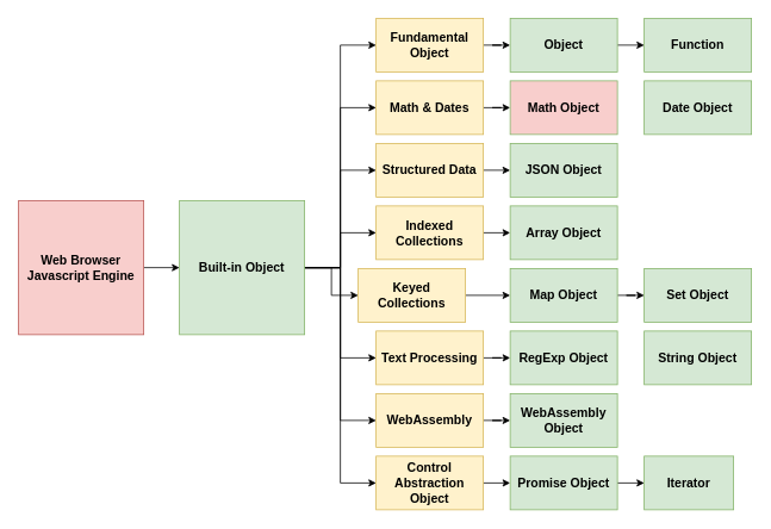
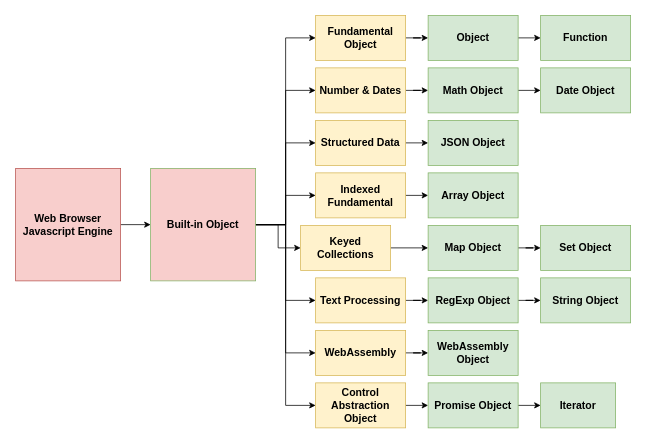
  <mxCell id="0" />
  <mxCell id="1" parent="0" />
  <mxCell id="2" style="edgeStyle=orthogonalEdgeStyle;rounded=0;orthogonalLoop=1;jettySize=auto;html=1;exitX=1;exitY=0.5;exitDx=0;exitDy=0;fontSize=14;" edge="1" parent="1" source="10" target="26"><mxGeometry relative="1" as="geometry" /></mxCell>
  <mxCell id="3" style="edgeStyle=orthogonalEdgeStyle;rounded=0;orthogonalLoop=1;jettySize=auto;html=1;exitX=1;exitY=0.5;exitDx=0;exitDy=0;fontSize=14;" edge="1" parent="1" source="10" target="18"><mxGeometry relative="1" as="geometry" /></mxCell>
  <mxCell id="4" style="edgeStyle=orthogonalEdgeStyle;rounded=0;orthogonalLoop=1;jettySize=auto;html=1;exitX=1;exitY=0.5;exitDx=0;exitDy=0;fontSize=14;" edge="1" parent="1" source="10" target="16"><mxGeometry relative="1" as="geometry" /></mxCell>
  <mxCell id="5" style="edgeStyle=orthogonalEdgeStyle;rounded=0;orthogonalLoop=1;jettySize=auto;html=1;exitX=1;exitY=0.5;exitDx=0;exitDy=0;entryX=0;entryY=0.5;entryDx=0;entryDy=0;fontSize=14;" edge="1" parent="1" source="10" target="24"><mxGeometry relative="1" as="geometry" /></mxCell>
  <mxCell id="6" style="edgeStyle=orthogonalEdgeStyle;rounded=0;orthogonalLoop=1;jettySize=auto;html=1;exitX=1;exitY=0.5;exitDx=0;exitDy=0;entryX=0;entryY=0.5;entryDx=0;entryDy=0;fontSize=14;" edge="1" parent="1" source="10" target="28"><mxGeometry relative="1" as="geometry" /></mxCell>
  <mxCell id="7" style="edgeStyle=orthogonalEdgeStyle;rounded=0;orthogonalLoop=1;jettySize=auto;html=1;exitX=1;exitY=0.5;exitDx=0;exitDy=0;entryX=0;entryY=0.5;entryDx=0;entryDy=0;fontSize=14;" edge="1" parent="1" source="10" target="20"><mxGeometry relative="1" as="geometry" /></mxCell>
  <mxCell id="8" style="edgeStyle=orthogonalEdgeStyle;rounded=0;orthogonalLoop=1;jettySize=auto;html=1;exitX=1;exitY=0.5;exitDx=0;exitDy=0;entryX=0;entryY=0.5;entryDx=0;entryDy=0;fontSize=14;" edge="1" parent="1" source="10" target="12"><mxGeometry relative="1" as="geometry" /></mxCell>
  <mxCell id="9" style="edgeStyle=orthogonalEdgeStyle;rounded=0;orthogonalLoop=1;jettySize=auto;html=1;exitX=1;exitY=0.5;exitDx=0;exitDy=0;entryX=0;entryY=0.5;entryDx=0;entryDy=0;fontSize=14;" edge="1" parent="1" source="10" target="14"><mxGeometry relative="1" as="geometry" /></mxCell>
- <mxCell id="10" value="Built-in Object" style="rounded=0;whiteSpace=wrap;html=1;fontSize=14;fontStyle=1;fillColor=#d5e8d4;strokeColor=#82b366;" vertex="1" parent="1"><mxGeometry x="200" y="224" width="140" height="150" as="geometry" /></mxCell>
+ <mxCell id="10" value="Built-in Object" style="rounded=0;whiteSpace=wrap;html=1;fontSize=14;fontStyle=1;fillColor=#f8cecc;strokeColor=#82b366;" vertex="1" parent="1"><mxGeometry x="200" y="224" width="140" height="150" as="geometry" /></mxCell>
  <mxCell id="11" style="edgeStyle=orthogonalEdgeStyle;rounded=0;orthogonalLoop=1;jettySize=auto;html=1;exitX=1;exitY=0.5;exitDx=0;exitDy=0;fontSize=14;" edge="1" parent="1" source="12" target="45"><mxGeometry relative="1" as="geometry" /></mxCell>
  <mxCell id="12" value="Fundamental Object" style="rounded=0;whiteSpace=wrap;html=1;fontSize=14;fontStyle=1;fillColor=#fff2cc;strokeColor=#d6b656;" vertex="1" parent="1"><mxGeometry x="420" y="20" width="120" height="60" as="geometry" /></mxCell>
  <mxCell id="13" style="edgeStyle=orthogonalEdgeStyle;rounded=0;orthogonalLoop=1;jettySize=auto;html=1;exitX=1;exitY=0.5;exitDx=0;exitDy=0;fontSize=14;" edge="1" parent="1" source="14" target="41"><mxGeometry relative="1" as="geometry" /></mxCell>
- <mxCell id="14" value="Math &amp;amp; Dates" style="rounded=0;whiteSpace=wrap;html=1;fontSize=14;fontStyle=1;fillColor=#fff2cc;strokeColor=#d6b656;" vertex="1" parent="1"><mxGeometry x="420" y="90" width="120" height="60" as="geometry" /></mxCell>
+ <mxCell id="14" value="Number &amp;amp; Dates" style="rounded=0;whiteSpace=wrap;html=1;fontSize=14;fontStyle=1;fillColor=#fff2cc;strokeColor=#d6b656;" vertex="1" parent="1"><mxGeometry x="420" y="90" width="120" height="60" as="geometry" /></mxCell>
  <mxCell id="15" style="edgeStyle=orthogonalEdgeStyle;rounded=0;orthogonalLoop=1;jettySize=auto;html=1;exitX=1;exitY=0.5;exitDx=0;exitDy=0;fontSize=14;" edge="1" parent="1" source="16" target="34"><mxGeometry relative="1" as="geometry" /></mxCell>
  <mxCell id="16" value="Text Processing" style="rounded=0;whiteSpace=wrap;html=1;fontSize=14;fontStyle=1;fillColor=#fff2cc;strokeColor=#d6b656;" vertex="1" parent="1"><mxGeometry x="420" y="370" width="120" height="60" as="geometry" /></mxCell>
  <mxCell id="17" style="edgeStyle=orthogonalEdgeStyle;rounded=0;orthogonalLoop=1;jettySize=auto;html=1;exitX=1;exitY=0.5;exitDx=0;exitDy=0;entryX=0;entryY=0.5;entryDx=0;entryDy=0;fontSize=14;" edge="1" parent="1" source="18" target="39"><mxGeometry relative="1" as="geometry" /></mxCell>
- <mxCell id="18" value="Indexed Collections" style="rounded=0;whiteSpace=wrap;html=1;fontSize=14;fontStyle=1;fillColor=#fff2cc;strokeColor=#d6b656;" vertex="1" parent="1"><mxGeometry x="420" y="230" width="120" height="60" as="geometry" /></mxCell>
+ <mxCell id="18" value="Indexed Fundamental" style="rounded=0;whiteSpace=wrap;html=1;fontSize=14;fontStyle=1;fillColor=#fff2cc;strokeColor=#d6b656;" vertex="1" parent="1"><mxGeometry x="420" y="230" width="120" height="60" as="geometry" /></mxCell>
  <mxCell id="19" style="edgeStyle=orthogonalEdgeStyle;rounded=0;orthogonalLoop=1;jettySize=auto;html=1;exitX=1;exitY=0.5;exitDx=0;exitDy=0;entryX=0;entryY=0.5;entryDx=0;entryDy=0;fontSize=14;" edge="1" parent="1" source="20" target="22"><mxGeometry relative="1" as="geometry" /></mxCell>
  <mxCell id="20" value="Control Abstraction Object" style="rounded=0;whiteSpace=wrap;html=1;fontSize=14;fontStyle=1;fillColor=#fff2cc;strokeColor=#d6b656;" vertex="1" parent="1"><mxGeometry x="420" y="510" width="120" height="60" as="geometry" /></mxCell>
  <mxCell id="21" style="edgeStyle=orthogonalEdgeStyle;rounded=0;orthogonalLoop=1;jettySize=auto;html=1;exitX=1;exitY=0.5;exitDx=0;exitDy=0;entryX=0;entryY=0.5;entryDx=0;entryDy=0;fontSize=14;" edge="1" parent="1" source="22" target="31"><mxGeometry relative="1" as="geometry" /></mxCell>
  <mxCell id="22" value="Promise Object" style="rounded=0;whiteSpace=wrap;html=1;fontSize=14;fontStyle=1;fillColor=#d5e8d4;strokeColor=#82b366;" vertex="1" parent="1"><mxGeometry x="570" y="510" width="120" height="60" as="geometry" /></mxCell>
  <mxCell id="23" style="edgeStyle=orthogonalEdgeStyle;rounded=0;orthogonalLoop=1;jettySize=auto;html=1;exitX=1;exitY=0.5;exitDx=0;exitDy=0;entryX=0;entryY=0.5;entryDx=0;entryDy=0;fontSize=14;" edge="1" parent="1" source="24" target="42"><mxGeometry relative="1" as="geometry" /></mxCell>
  <mxCell id="24" value="Structured Data" style="rounded=0;whiteSpace=wrap;html=1;fontSize=14;fontStyle=1;fillColor=#fff2cc;strokeColor=#d6b656;" vertex="1" parent="1"><mxGeometry x="420" y="160" width="120" height="60" as="geometry" /></mxCell>
  <mxCell id="25" style="edgeStyle=orthogonalEdgeStyle;rounded=0;orthogonalLoop=1;jettySize=auto;html=1;exitX=1;exitY=0.5;exitDx=0;exitDy=0;entryX=0;entryY=0.5;entryDx=0;entryDy=0;fontSize=14;" edge="1" parent="1" source="26" target="37"><mxGeometry relative="1" as="geometry" /></mxCell>
  <mxCell id="26" value="Keyed Collections" style="rounded=0;whiteSpace=wrap;html=1;fontSize=14;fontStyle=1;fillColor=#fff2cc;strokeColor=#d6b656;" vertex="1" parent="1"><mxGeometry x="400" y="300" width="120" height="60" as="geometry" /></mxCell>
  <mxCell id="27" style="edgeStyle=orthogonalEdgeStyle;rounded=0;orthogonalLoop=1;jettySize=auto;html=1;exitX=1;exitY=0.5;exitDx=0;exitDy=0;fontSize=14;" edge="1" parent="1" source="28" target="32"><mxGeometry relative="1" as="geometry" /></mxCell>
  <mxCell id="28" value="WebAssembly" style="rounded=0;whiteSpace=wrap;html=1;fontSize=14;fontStyle=1;fillColor=#fff2cc;strokeColor=#d6b656;" vertex="1" parent="1"><mxGeometry x="420" y="440" width="120" height="60" as="geometry" /></mxCell>
  <mxCell id="29" style="edgeStyle=orthogonalEdgeStyle;rounded=0;orthogonalLoop=1;jettySize=auto;html=1;exitX=1;exitY=0.5;exitDx=0;exitDy=0;fontSize=14;" edge="1" parent="1" source="30" target="10"><mxGeometry relative="1" as="geometry" /></mxCell>
  <mxCell id="30" value="&lt;div&gt;Web Browser&lt;/div&gt;&lt;div&gt;Javascript Engine&lt;/div&gt;" style="rounded=0;whiteSpace=wrap;html=1;fontSize=14;fontStyle=1;fillColor=#f8cecc;strokeColor=#b85450;" vertex="1" parent="1"><mxGeometry x="20" y="224" width="140" height="150" as="geometry" /></mxCell>
  <mxCell id="31" value="Iterator" style="rounded=0;whiteSpace=wrap;html=1;fontSize=14;fontStyle=1;fillColor=#d5e8d4;strokeColor=#82b366;" vertex="1" parent="1"><mxGeometry x="720" y="510" width="100" height="60" as="geometry" /></mxCell>
  <mxCell id="32" value="WebAssembly Object" style="rounded=0;whiteSpace=wrap;html=1;fontSize=14;fontStyle=1;fillColor=#d5e8d4;strokeColor=#82b366;" vertex="1" parent="1"><mxGeometry x="570" y="440" width="120" height="60" as="geometry" /></mxCell>
+ <mxCell id="33" value="" style="edgeStyle=orthogonalEdgeStyle;rounded=0;orthogonalLoop=1;jettySize=auto;html=1;fontSize=14;" edge="1" parent="1" source="34" target="35"><mxGeometry relative="1" as="geometry" /></mxCell>
  <mxCell id="34" value="RegExp Object" style="rounded=0;whiteSpace=wrap;html=1;fontSize=14;fontStyle=1;fillColor=#d5e8d4;strokeColor=#82b366;" vertex="1" parent="1"><mxGeometry x="570" y="370" width="120" height="60" as="geometry" /></mxCell>
  <mxCell id="35" value="String Object" style="rounded=0;whiteSpace=wrap;html=1;fontSize=14;fontStyle=1;fillColor=#d5e8d4;strokeColor=#82b366;" vertex="1" parent="1"><mxGeometry x="720" y="370" width="120" height="60" as="geometry" /></mxCell>
  <mxCell id="36" style="edgeStyle=orthogonalEdgeStyle;rounded=0;orthogonalLoop=1;jettySize=auto;html=1;exitX=1;exitY=0.5;exitDx=0;exitDy=0;fontSize=14;" edge="1" parent="1" source="37" target="38"><mxGeometry relative="1" as="geometry" /></mxCell>
  <mxCell id="37" value="Map Object" style="rounded=0;whiteSpace=wrap;html=1;fontSize=14;fontStyle=1;fillColor=#d5e8d4;strokeColor=#82b366;" vertex="1" parent="1"><mxGeometry x="570" y="300" width="120" height="60" as="geometry" /></mxCell>
  <mxCell id="38" value="Set Object" style="rounded=0;whiteSpace=wrap;html=1;fontSize=14;fontStyle=1;fillColor=#d5e8d4;strokeColor=#82b366;" vertex="1" parent="1"><mxGeometry x="720" y="300" width="120" height="60" as="geometry" /></mxCell>
  <mxCell id="39" value="Array Object" style="rounded=0;whiteSpace=wrap;html=1;fontSize=14;fontStyle=1;fillColor=#d5e8d4;strokeColor=#82b366;" vertex="1" parent="1"><mxGeometry x="570" y="230" width="120" height="60" as="geometry" /></mxCell>
- <mxCell id="41" value="Math Object" style="rounded=0;whiteSpace=wrap;html=1;fontSize=14;fontStyle=1;fillColor=#f8cecc;strokeColor=#82b366;" vertex="1" parent="1"><mxGeometry x="570" y="90" width="120" height="60" as="geometry" /></mxCell>
+ <mxCell id="40" style="edgeStyle=orthogonalEdgeStyle;rounded=0;orthogonalLoop=1;jettySize=auto;html=1;exitX=1;exitY=0.5;exitDx=0;exitDy=0;entryX=0;entryY=0.5;entryDx=0;entryDy=0;fontSize=14;" edge="1" parent="1" source="41" target="43"><mxGeometry relative="1" as="geometry" /></mxCell>
+ <mxCell id="41" value="Math Object" style="rounded=0;whiteSpace=wrap;html=1;fontSize=14;fontStyle=1;fillColor=#d5e8d4;strokeColor=#82b366;" vertex="1" parent="1"><mxGeometry x="570" y="90" width="120" height="60" as="geometry" /></mxCell>
  <mxCell id="42" value="JSON Object" style="rounded=0;whiteSpace=wrap;html=1;fontSize=14;fontStyle=1;fillColor=#d5e8d4;strokeColor=#82b366;" vertex="1" parent="1"><mxGeometry x="570" y="160" width="120" height="60" as="geometry" /></mxCell>
  <mxCell id="43" value="Date Object" style="rounded=0;whiteSpace=wrap;html=1;fontSize=14;fontStyle=1;fillColor=#d5e8d4;strokeColor=#82b366;" vertex="1" parent="1"><mxGeometry x="720" y="90" width="120" height="60" as="geometry" /></mxCell>
  <mxCell id="44" style="edgeStyle=orthogonalEdgeStyle;rounded=0;orthogonalLoop=1;jettySize=auto;html=1;exitX=1;exitY=0.5;exitDx=0;exitDy=0;entryX=0;entryY=0.5;entryDx=0;entryDy=0;fontSize=14;" edge="1" parent="1" source="45" target="46"><mxGeometry relative="1" as="geometry" /></mxCell>
  <mxCell id="45" value="Object" style="rounded=0;whiteSpace=wrap;html=1;fontSize=14;fontStyle=1;fillColor=#d5e8d4;strokeColor=#82b366;" vertex="1" parent="1"><mxGeometry x="570" y="20" width="120" height="60" as="geometry" /></mxCell>
  <mxCell id="46" value="Function" style="rounded=0;whiteSpace=wrap;html=1;fontSize=14;fontStyle=1;fillColor=#d5e8d4;strokeColor=#82b366;" vertex="1" parent="1"><mxGeometry x="720" y="20" width="120" height="60" as="geometry" /></mxCell>
